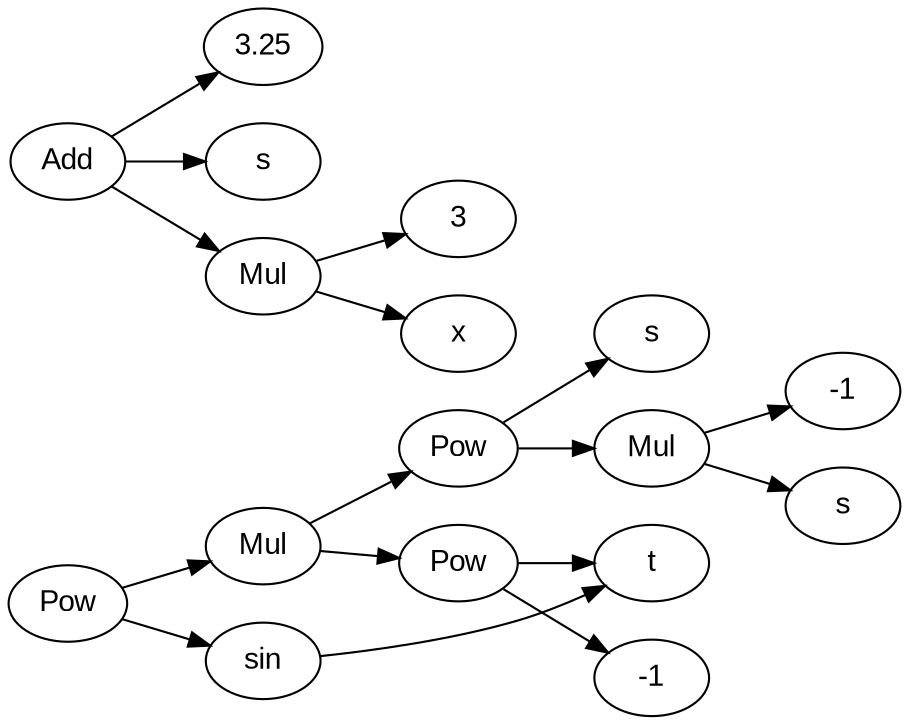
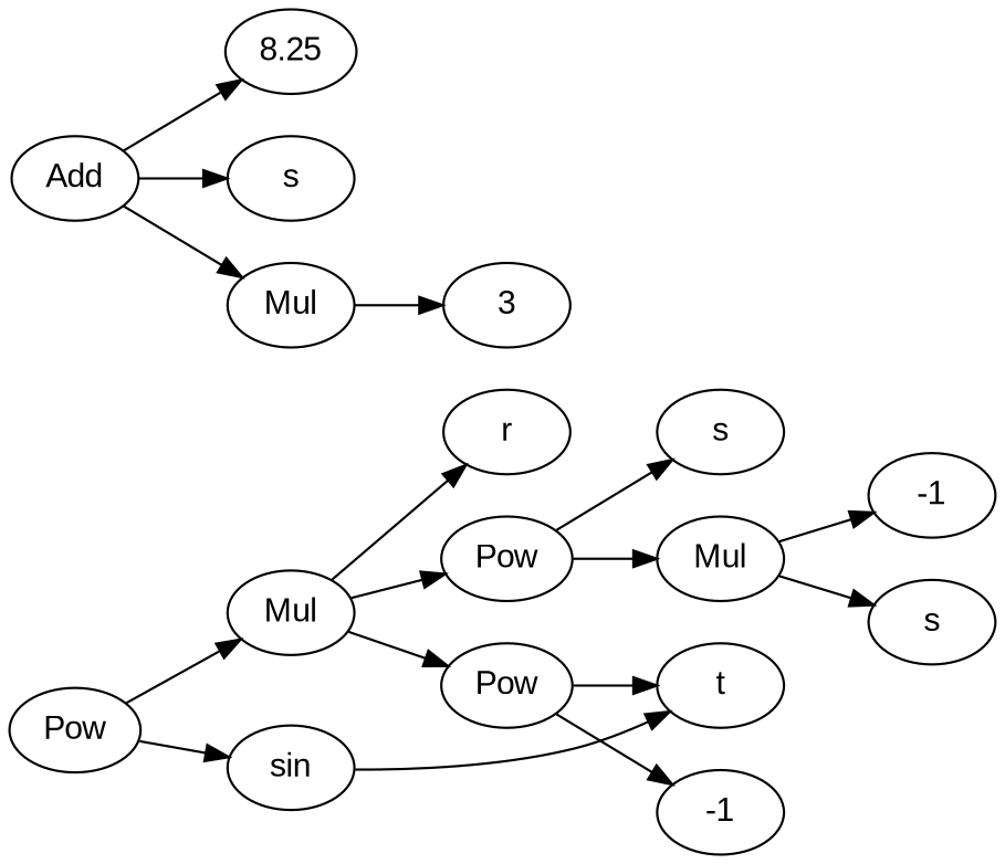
  digraph {
    fontname="Liberation Sans"
    ordering=out
    rankdir=LR
    node [color=black fontname="Liberation Sans" shape=ellipse]
    edge [fontname="Liberation Sans"]
    n1 [label=Pow]
    n2 [label=Mul]
    n3 [label=sin]
+   n4 [label=r]
    n5 [label=Pow]
    n6 [label=Pow]
    n7 [label=t]
    n8 [label=s]
    n9 [label=Mul]
    n10 [label=-1]
    n11 [label=-1]
    n12 [label=s]
    n13 [label=Add]
-   n14 [label=3.25]
+   n14 [label=8.25]
    n15 [label=s]
    n16 [label=Mul]
    n17 [label=3]
-   n18 [label=x]
    n1 -> n2
    n1 -> n3
+   n2 -> n4
    n2 -> n5
    n2 -> n6
    n3 -> n7
    n5 -> n8
    n5 -> n9
    n6 -> n7
    n6 -> n10
    n9 -> n11
    n9 -> n12
    n13 -> n14
    n13 -> n15
    n13 -> n16
    n16 -> n17
-   n16 -> n18
  }
